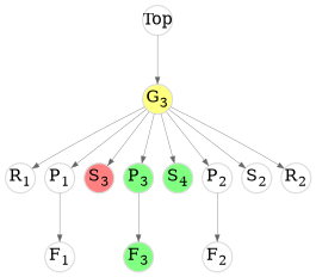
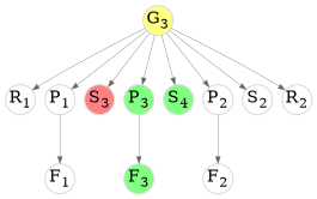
  digraph {
    bgcolor=white
    color=white
    nodesep=0.1
    rankdir=TB
    ranksep=0.5
    node [color="#DDDDDD" fixedsize=true fontsize=12 penwidth=1.0 style=solid]
    edge [arrowsize=0.5 color="#666666" penwidth=0.3]
-   n1 [height=0.3 label=Top width=0.3]
    n2 [fillcolor="#ffff80" height=0.3 label=<G<SUB>3</SUB>> style=filled width=0.3]
    n3 [height=0.3 label=<R<SUB>1</SUB>> width=0.3]
    n4 [height=0.3 label=<P<SUB>1</SUB>> width=0.3]
    n5 [fillcolor="#ff8080" height=0.3 label=<S<SUB>3</SUB>> style=filled width=0.3]
    n6 [fillcolor="#80ff80" height=0.3 label=<P<SUB>3</SUB>> style=filled width=0.3]
    n7 [fillcolor="#80ff80" height=0.3 label=<S<SUB>4</SUB>> style=filled width=0.3]
    n8 [height=0.3 label=<P<SUB>2</SUB>> width=0.3]
    n9 [height=0.3 label=<S<SUB>2</SUB>> width=0.3]
    n10 [height=0.3 label=<R<SUB>2</SUB>> width=0.3]
    n11 [height=0.3 label=<F<SUB>1</SUB>> width=0.3]
    n12 [fillcolor="#80ff80" height=0.3 label=<F<SUB>3</SUB>> style=filled width=0.3]
    n13 [height=0.3 label=<F<SUB>2</SUB>> width=0.3]
-   n1 -> n2
    n2 -> n3
    n2 -> n4
    n2 -> n5
    n2 -> n6
    n2 -> n7
    n2 -> n8
    n2 -> n9
    n2 -> n10
    n4 -> n11
    n6 -> n12
    n8 -> n13
  }
